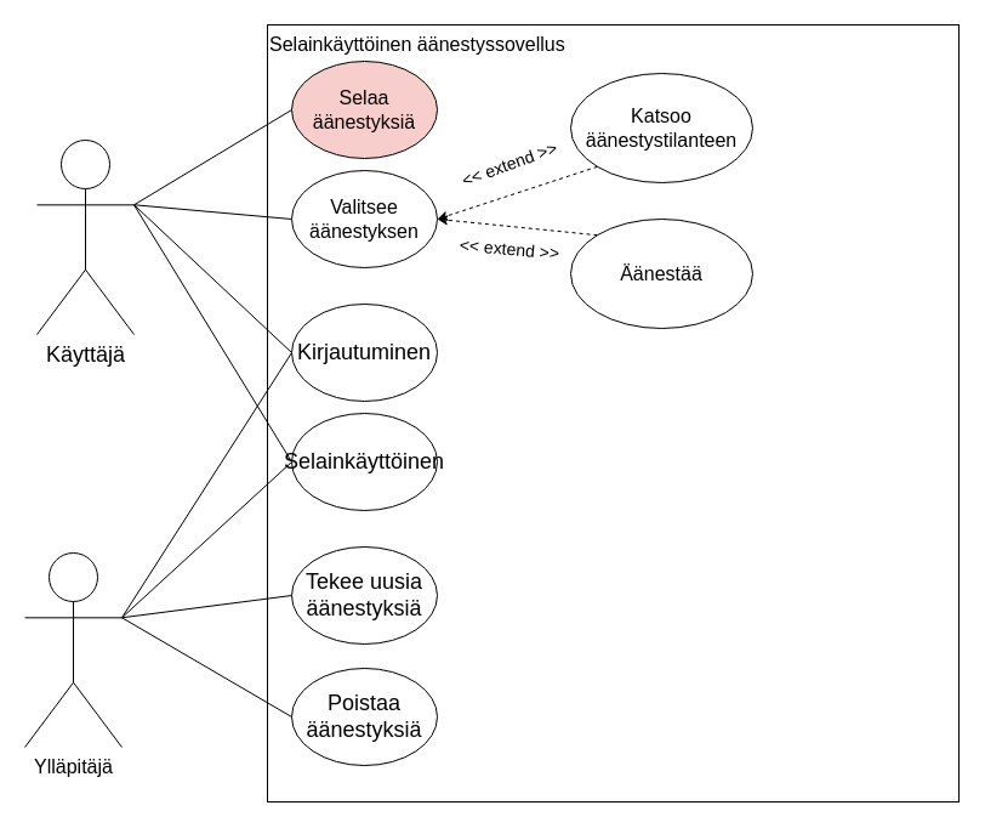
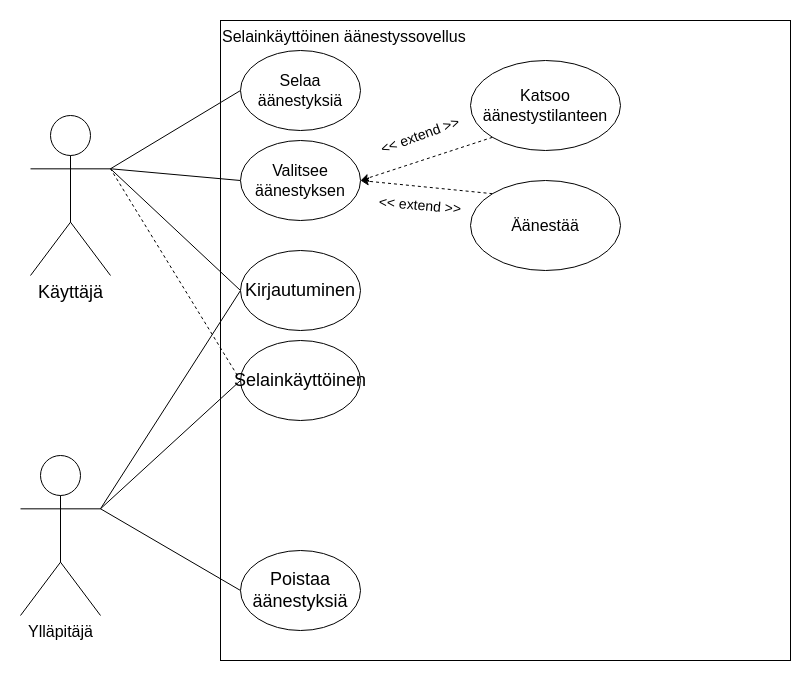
  <mxCell id="0" />
  <mxCell id="1" parent="0" />
  <mxCell id="2" value="&lt;font size=&quot;3&quot;&gt;Selainkäyttöinen äänestyssovellus&lt;/font&gt;" style="rounded=0;whiteSpace=wrap;html=1;align=left;verticalAlign=top;" parent="1" vertex="1"><mxGeometry x="220" y="20" width="570" height="640" as="geometry" /></mxCell>
  <mxCell id="3" style="rounded=0;orthogonalLoop=1;jettySize=auto;html=1;exitX=1;exitY=0.333;exitDx=0;exitDy=0;exitPerimeter=0;entryX=0;entryY=0.5;entryDx=0;entryDy=0;endArrow=none;endFill=0;" parent="1" source="4" target="23" edge="1"><mxGeometry relative="1" as="geometry" /></mxCell>
  <mxCell id="4" value="&lt;span style=&quot;font-size: 18px;&quot;&gt;Käyttäjä&lt;/span&gt;" style="shape=umlActor;verticalLabelPosition=bottom;verticalAlign=top;html=1;outlineConnect=0;" parent="1" vertex="1"><mxGeometry x="30" y="115" width="80" height="160" as="geometry" /></mxCell>
  <mxCell id="5" style="rounded=0;orthogonalLoop=1;jettySize=auto;html=1;exitX=1;exitY=0.333;exitDx=0;exitDy=0;exitPerimeter=0;entryX=0;entryY=0.5;entryDx=0;entryDy=0;endArrow=none;endFill=0;" parent="1" source="6" target="23" edge="1"><mxGeometry relative="1" as="geometry" /></mxCell>
  <mxCell id="6" value="&lt;font size=&quot;3&quot;&gt;Ylläpitäjä&lt;br&gt;&lt;/font&gt;" style="shape=umlActor;verticalLabelPosition=bottom;verticalAlign=top;html=1;outlineConnect=0;" parent="1" vertex="1"><mxGeometry x="20" y="455" width="80" height="160" as="geometry" /></mxCell>
  <mxCell id="7" style="rounded=0;orthogonalLoop=1;jettySize=auto;html=1;exitX=0;exitY=0.5;exitDx=0;exitDy=0;entryX=1;entryY=0.333;entryDx=0;entryDy=0;entryPerimeter=0;endArrow=none;endFill=0;" parent="1" source="8" target="4" edge="1"><mxGeometry relative="1" as="geometry" /></mxCell>
- <mxCell id="8" value="&lt;font size=&quot;3&quot;&gt;Selaa äänestyksiä&lt;/font&gt;" style="ellipse;whiteSpace=wrap;html=1;fillColor=#f8cecc;" parent="1" vertex="1"><mxGeometry x="240" y="50" width="120" height="80" as="geometry" /></mxCell>
+ <mxCell id="8" value="&lt;font size=&quot;3&quot;&gt;Selaa äänestyksiä&lt;/font&gt;" style="ellipse;whiteSpace=wrap;html=1;" parent="1" vertex="1"><mxGeometry x="240" y="50" width="120" height="80" as="geometry" /></mxCell>
  <mxCell id="9" style="rounded=0;orthogonalLoop=1;jettySize=auto;html=1;exitX=0;exitY=0.5;exitDx=0;exitDy=0;endArrow=none;endFill=0;entryX=1;entryY=0.333;entryDx=0;entryDy=0;entryPerimeter=0;" parent="1" source="10" target="4" edge="1"><mxGeometry relative="1" as="geometry"><mxPoint x="190" y="210" as="targetPoint" /></mxGeometry></mxCell>
  <mxCell id="10" value="&lt;font size=&quot;3&quot;&gt;Valitsee äänestyksen&lt;/font&gt;" style="ellipse;whiteSpace=wrap;html=1;" parent="1" vertex="1"><mxGeometry x="240" y="140" width="120" height="80" as="geometry" /></mxCell>
  <mxCell id="11" style="edgeStyle=orthogonalEdgeStyle;rounded=0;orthogonalLoop=1;jettySize=auto;html=1;exitX=0.5;exitY=1;exitDx=0;exitDy=0;" parent="1" edge="1"><mxGeometry relative="1" as="geometry"><mxPoint x="385" y="170" as="sourcePoint" /><mxPoint x="385" y="170" as="targetPoint" /></mxGeometry></mxCell>
  <mxCell id="12" value="&lt;font size=&quot;3&quot;&gt;Katsoo äänestystilanteen&lt;/font&gt;" style="ellipse;whiteSpace=wrap;html=1;" parent="1" vertex="1"><mxGeometry x="470" y="60" width="150" height="90" as="geometry" /></mxCell>
  <mxCell id="13" value="" style="rounded=0;orthogonalLoop=1;jettySize=auto;html=1;exitX=0;exitY=1;exitDx=0;exitDy=0;entryX=1;entryY=0.5;entryDx=0;entryDy=0;endArrow=classic;endFill=1;dashed=1;startArrow=none;startFill=0;" parent="1" source="12" target="10" edge="1"><mxGeometry relative="1" as="geometry"><mxPoint x="610" y="85" as="sourcePoint" /><mxPoint x="560" y="110" as="targetPoint" /></mxGeometry></mxCell>
  <mxCell id="14" style="edgeStyle=orthogonalEdgeStyle;rounded=0;orthogonalLoop=1;jettySize=auto;html=1;exitX=0.5;exitY=1;exitDx=0;exitDy=0;" parent="1" edge="1"><mxGeometry relative="1" as="geometry"><mxPoint x="560" y="140" as="sourcePoint" /><mxPoint x="560" y="140" as="targetPoint" /></mxGeometry></mxCell>
  <mxCell id="15" value="&amp;lt;&amp;lt; extend &amp;gt;&amp;gt;" style="text;html=1;strokeColor=none;fillColor=none;align=center;verticalAlign=middle;whiteSpace=wrap;rounded=0;fontSize=14;rotation=-20;" parent="1" vertex="1"><mxGeometry x="370" y="120" width="100" height="30" as="geometry" /></mxCell>
  <mxCell id="16" value="&lt;font size=&quot;3&quot;&gt;Äänestää&lt;/font&gt;" style="ellipse;whiteSpace=wrap;html=1;" parent="1" vertex="1"><mxGeometry x="470" y="180" width="150" height="90" as="geometry" /></mxCell>
  <mxCell id="17" value="" style="rounded=0;orthogonalLoop=1;jettySize=auto;html=1;exitX=0;exitY=0;exitDx=0;exitDy=0;entryX=1;entryY=0.5;entryDx=0;entryDy=0;endArrow=classic;endFill=1;dashed=1;startArrow=none;startFill=0;" parent="1" source="16" target="10" edge="1"><mxGeometry relative="1" as="geometry"><mxPoint x="680" y="155" as="sourcePoint" /><mxPoint x="580" y="230" as="targetPoint" /></mxGeometry></mxCell>
  <mxCell id="18" value="&amp;lt;&amp;lt; extend&amp;nbsp;&amp;gt;&amp;gt;" style="text;html=1;strokeColor=none;fillColor=none;align=center;verticalAlign=middle;whiteSpace=wrap;rounded=0;fontSize=14;rotation=5;" parent="1" vertex="1"><mxGeometry x="370" y="190" width="100" height="30" as="geometry" /></mxCell>
- <mxCell id="19" style="rounded=0;orthogonalLoop=1;jettySize=auto;html=1;exitX=0;exitY=0.5;exitDx=0;exitDy=0;entryX=1;entryY=0.333;entryDx=0;entryDy=0;entryPerimeter=0;endArrow=none;endFill=0;" parent="1" source="20" target="6" edge="1"><mxGeometry relative="1" as="geometry" /></mxCell>
- <mxCell id="20" value="&lt;font style=&quot;font-size: 18px;&quot;&gt;Tekee uusia äänestyksiä&lt;/font&gt;" style="ellipse;whiteSpace=wrap;html=1;" parent="1" vertex="1"><mxGeometry x="240" y="450" width="120" height="80" as="geometry" /></mxCell>
  <mxCell id="21" style="rounded=0;orthogonalLoop=1;jettySize=auto;html=1;exitX=0;exitY=0.5;exitDx=0;exitDy=0;entryX=1;entryY=0.333;entryDx=0;entryDy=0;entryPerimeter=0;endArrow=none;endFill=0;" parent="1" source="22" target="6" edge="1"><mxGeometry relative="1" as="geometry" /></mxCell>
  <mxCell id="22" value="&lt;font style=&quot;font-size: 18px;&quot;&gt;Poistaa äänestyksiä&lt;/font&gt;" style="ellipse;whiteSpace=wrap;html=1;" parent="1" vertex="1"><mxGeometry x="240" y="550" width="120" height="80" as="geometry" /></mxCell>
  <mxCell id="23" value="&lt;font style=&quot;font-size: 18px;&quot;&gt;Kirjautuminen&lt;/font&gt;" style="ellipse;whiteSpace=wrap;html=1;" parent="1" vertex="1"><mxGeometry x="240" y="250" width="120" height="80" as="geometry" /></mxCell>
  <mxCell id="24" style="rounded=0;orthogonalLoop=1;jettySize=auto;html=1;exitX=0;exitY=0.5;exitDx=0;exitDy=0;entryX=1;entryY=0.333;entryDx=0;entryDy=0;entryPerimeter=0;endArrow=none;endFill=0;" parent="1" source="26" target="6" edge="1"><mxGeometry relative="1" as="geometry" /></mxCell>
- <mxCell id="25" style="rounded=0;orthogonalLoop=1;jettySize=auto;html=1;exitX=0;exitY=0.5;exitDx=0;exitDy=0;entryX=1;entryY=0.333;entryDx=0;entryDy=0;entryPerimeter=0;endArrow=none;endFill=0;" parent="1" source="26" target="4" edge="1"><mxGeometry relative="1" as="geometry" /></mxCell>
+ <mxCell id="25" style="rounded=0;orthogonalLoop=1;jettySize=auto;html=1;exitX=0;exitY=0.5;exitDx=0;exitDy=0;entryX=1;entryY=0.333;entryDx=0;entryDy=0;entryPerimeter=0;endArrow=none;endFill=0;dashed=1;" parent="1" source="26" target="4" edge="1"><mxGeometry relative="1" as="geometry" /></mxCell>
  <mxCell id="26" value="&lt;font style=&quot;font-size: 18px;&quot;&gt;Selainkäyttöinen&lt;/font&gt;" style="ellipse;whiteSpace=wrap;html=1;" parent="1" vertex="1"><mxGeometry x="240" y="340" width="120" height="80" as="geometry" /></mxCell>
